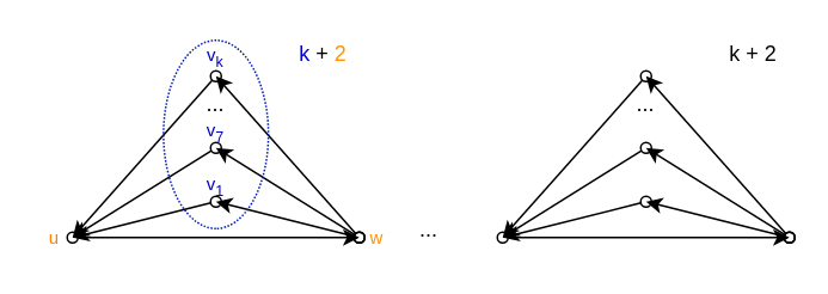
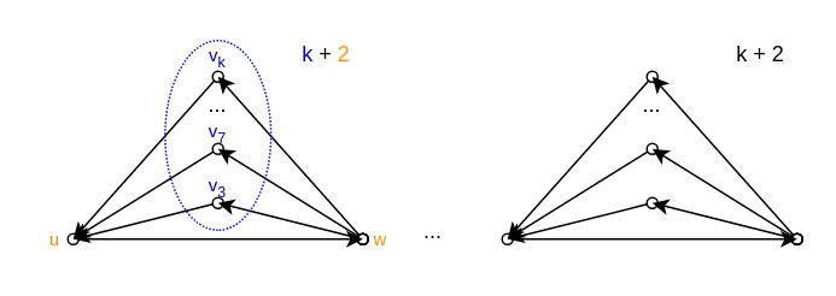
  <mxCell id="0" />
  <mxCell id="1" parent="0" />
  <mxCell id="2" value="" style="endArrow=classic;html=1;rounded=0;endFill=1;startArrow=oval;startFill=0;" parent="1" edge="1"><mxGeometry width="50" height="50" relative="1" as="geometry"><mxPoint x="120" y="112" as="sourcePoint" /><mxPoint x="40" y="132" as="targetPoint" /></mxGeometry></mxCell>
  <mxCell id="3" value="" style="endArrow=classic;html=1;rounded=0;startArrow=oval;startFill=0;" parent="1" edge="1"><mxGeometry width="50" height="50" relative="1" as="geometry"><mxPoint x="200" y="132" as="sourcePoint" /><mxPoint x="120" y="112" as="targetPoint" /></mxGeometry></mxCell>
  <mxCell id="4" value="" style="endArrow=classic;html=1;rounded=0;startArrow=oval;startFill=0;strokeColor=default;snapToPoint=0;ignoreEdge=0;comic=0;enumerate=0;orthogonal=0;orthogonalLoop=0;flowAnimation=0;noJump=0;backgroundOutline=0;fixDash=0;anchorPointDirection=1;endFill=1;shadow=0;endSize=6;targetPerimeterSpacing=0;startSize=6;sourcePerimeterSpacing=0;" parent="1" edge="1"><mxGeometry width="50" height="50" relative="1" as="geometry"><mxPoint x="40" y="132" as="sourcePoint" /><mxPoint x="200" y="132" as="targetPoint" /></mxGeometry></mxCell>
  <mxCell id="5" value="" style="endArrow=classic;html=1;rounded=0;startArrow=oval;startFill=0;" parent="1" edge="1"><mxGeometry width="50" height="50" relative="1" as="geometry"><mxPoint x="200" y="132" as="sourcePoint" /><mxPoint x="120" y="82" as="targetPoint" /></mxGeometry></mxCell>
  <mxCell id="6" value="" style="endArrow=classic;html=1;rounded=0;endFill=1;startArrow=oval;startFill=0;" parent="1" edge="1"><mxGeometry width="50" height="50" relative="1" as="geometry"><mxPoint x="120" y="82" as="sourcePoint" /><mxPoint x="40" y="132" as="targetPoint" /></mxGeometry></mxCell>
  <mxCell id="7" value="" style="endArrow=classic;html=1;rounded=0;startArrow=oval;startFill=0;" parent="1" edge="1"><mxGeometry width="50" height="50" relative="1" as="geometry"><mxPoint x="200" y="132" as="sourcePoint" /><mxPoint x="120" y="42" as="targetPoint" /></mxGeometry></mxCell>
  <mxCell id="8" value="" style="endArrow=classic;html=1;rounded=0;endFill=1;startArrow=oval;startFill=0;" parent="1" edge="1"><mxGeometry width="50" height="50" relative="1" as="geometry"><mxPoint x="120" y="42" as="sourcePoint" /><mxPoint x="40" y="132" as="targetPoint" /></mxGeometry></mxCell>
  <mxCell id="9" value="..." style="text;strokeColor=none;align=center;fillColor=none;html=1;verticalAlign=middle;whiteSpace=wrap;rounded=0;" parent="1" vertex="1"><mxGeometry x="105" y="53.87" width="30" height="8.13" as="geometry" /></mxCell>
  <mxCell id="10" value="" style="ellipse;whiteSpace=wrap;html=1;rotation=90;fillColor=none;dashed=1;dashPattern=1 1;strokeColor=#001DBC;fontColor=#ffffff;" parent="1" vertex="1"><mxGeometry x="67.5" y="45.24" width="105" height="58.52" as="geometry" /></mxCell>
  <mxCell id="11" value="&lt;span style=&quot;caret-color: rgb(0, 0, 255);&quot;&gt;&lt;font color=&quot;#0000cc&quot;&gt;k &lt;/font&gt;+&lt;font color=&quot;#0000cc&quot;&gt; &lt;/font&gt;&lt;font color=&quot;#ff9300&quot;&gt;2&lt;/font&gt;&lt;/span&gt;" style="text;strokeColor=none;align=center;fillColor=none;html=1;verticalAlign=middle;whiteSpace=wrap;rounded=0;" parent="1" vertex="1"><mxGeometry x="160" y="24.2" width="40" height="11.87" as="geometry" /></mxCell>
  <mxCell id="12" value="&lt;font color=&quot;#ff8000&quot; style=&quot;font-size: 10px;&quot;&gt;u&lt;/font&gt;" style="text;strokeColor=none;align=center;fillColor=none;html=1;verticalAlign=middle;whiteSpace=wrap;rounded=0;" parent="1" vertex="1"><mxGeometry x="20" y="122" width="20" height="20" as="geometry" /></mxCell>
  <mxCell id="13" value="&lt;font size=&quot;1&quot; color=&quot;#ff9300&quot;&gt;&lt;span style=&quot;caret-color: rgb(255, 147, 0);&quot;&gt;w&lt;/span&gt;&lt;/font&gt;" style="text;strokeColor=none;align=center;fillColor=none;html=1;verticalAlign=middle;whiteSpace=wrap;rounded=0;" parent="1" vertex="1"><mxGeometry x="200" y="122" width="20" height="20" as="geometry" /></mxCell>
- <mxCell id="14" value="&lt;font style=&quot;font-size: 10px;&quot;&gt;v&lt;sub&gt;1&lt;/sub&gt;&lt;/font&gt;" style="text;strokeColor=none;align=center;fillColor=none;html=1;verticalAlign=middle;whiteSpace=wrap;rounded=0;fontColor=#0000CC;" parent="1" vertex="1"><mxGeometry x="110" y="92" width="20" height="20" as="geometry" /></mxCell>
+ <mxCell id="14" value="&lt;font style=&quot;font-size: 10px;&quot;&gt;v&lt;sub&gt;3&lt;/sub&gt;&lt;/font&gt;" style="text;strokeColor=none;align=center;fillColor=none;html=1;verticalAlign=middle;whiteSpace=wrap;rounded=0;fontColor=#0000CC;" parent="1" vertex="1"><mxGeometry x="110" y="92" width="20" height="20" as="geometry" /></mxCell>
  <mxCell id="15" value="&lt;font size=&quot;1&quot;&gt;v&lt;sub&gt;7&lt;/sub&gt;&lt;/font&gt;" style="text;strokeColor=none;align=center;fillColor=none;html=1;verticalAlign=middle;whiteSpace=wrap;rounded=0;fontColor=#0000CC;" parent="1" vertex="1"><mxGeometry x="110" y="62" width="20" height="20" as="geometry" /></mxCell>
  <mxCell id="16" value="&lt;font size=&quot;1&quot;&gt;v&lt;sub&gt;k&lt;/sub&gt;&lt;/font&gt;" style="text;strokeColor=none;align=center;fillColor=none;html=1;verticalAlign=middle;whiteSpace=wrap;rounded=0;fontColor=#0000CC;" parent="1" vertex="1"><mxGeometry x="110" y="20.13" width="20" height="20" as="geometry" /></mxCell>
  <mxCell id="17" value="" style="endArrow=classic;html=1;rounded=0;endFill=1;startArrow=oval;startFill=0;" edge="1" parent="1"><mxGeometry width="50" height="50" relative="1" as="geometry"><mxPoint x="360" y="112" as="sourcePoint" /><mxPoint x="280" y="132" as="targetPoint" /></mxGeometry></mxCell>
  <mxCell id="18" value="" style="endArrow=classic;html=1;rounded=0;startArrow=oval;startFill=0;" edge="1" parent="1"><mxGeometry width="50" height="50" relative="1" as="geometry"><mxPoint x="440" y="132" as="sourcePoint" /><mxPoint x="360" y="112" as="targetPoint" /></mxGeometry></mxCell>
  <mxCell id="19" value="" style="endArrow=classic;html=1;rounded=0;startArrow=oval;startFill=0;strokeColor=default;snapToPoint=0;ignoreEdge=0;comic=0;enumerate=0;orthogonal=0;orthogonalLoop=0;flowAnimation=0;noJump=0;backgroundOutline=0;fixDash=0;anchorPointDirection=1;endFill=1;shadow=0;endSize=6;targetPerimeterSpacing=0;startSize=6;sourcePerimeterSpacing=0;" edge="1" parent="1"><mxGeometry width="50" height="50" relative="1" as="geometry"><mxPoint x="280" y="132" as="sourcePoint" /><mxPoint x="440" y="132" as="targetPoint" /></mxGeometry></mxCell>
  <mxCell id="20" value="" style="endArrow=classic;html=1;rounded=0;startArrow=oval;startFill=0;" edge="1" parent="1"><mxGeometry width="50" height="50" relative="1" as="geometry"><mxPoint x="440" y="132" as="sourcePoint" /><mxPoint x="360" y="82" as="targetPoint" /></mxGeometry></mxCell>
  <mxCell id="21" value="" style="endArrow=classic;html=1;rounded=0;endFill=1;startArrow=oval;startFill=0;" edge="1" parent="1"><mxGeometry width="50" height="50" relative="1" as="geometry"><mxPoint x="360" y="82" as="sourcePoint" /><mxPoint x="280" y="132" as="targetPoint" /></mxGeometry></mxCell>
  <mxCell id="22" value="" style="endArrow=classic;html=1;rounded=0;startArrow=oval;startFill=0;" edge="1" parent="1"><mxGeometry width="50" height="50" relative="1" as="geometry"><mxPoint x="440" y="132" as="sourcePoint" /><mxPoint x="360" y="42" as="targetPoint" /></mxGeometry></mxCell>
  <mxCell id="23" value="" style="endArrow=classic;html=1;rounded=0;endFill=1;startArrow=oval;startFill=0;" edge="1" parent="1"><mxGeometry width="50" height="50" relative="1" as="geometry"><mxPoint x="360" y="42" as="sourcePoint" /><mxPoint x="280" y="132" as="targetPoint" /></mxGeometry></mxCell>
  <mxCell id="24" value="..." style="text;strokeColor=none;align=center;fillColor=none;html=1;verticalAlign=middle;whiteSpace=wrap;rounded=0;" vertex="1" parent="1"><mxGeometry x="345" y="53.87" width="30" height="8.13" as="geometry" /></mxCell>
  <mxCell id="25" value="&lt;span style=&quot;caret-color: rgb(0, 0, 255);&quot;&gt;k + 2&lt;/span&gt;" style="text;strokeColor=none;align=center;fillColor=none;html=1;verticalAlign=middle;whiteSpace=wrap;rounded=0;" vertex="1" parent="1"><mxGeometry x="400" y="24.2" width="40" height="11.87" as="geometry" /></mxCell>
  <mxCell id="26" value="..." style="text;strokeColor=none;align=center;fillColor=none;html=1;verticalAlign=middle;whiteSpace=wrap;rounded=0;" vertex="1" parent="1"><mxGeometry x="224" y="123.87" width="30" height="8.13" as="geometry" /></mxCell>
